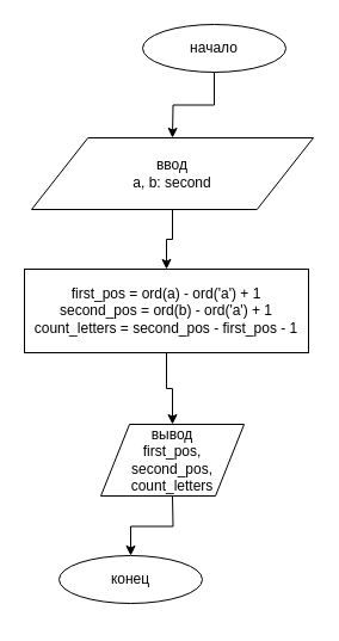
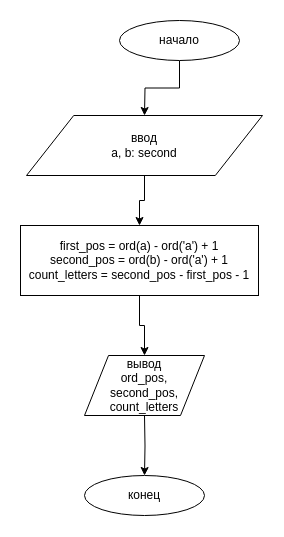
  <mxCell id="0" />
  <mxCell id="1" parent="0" />
  <mxCell id="2" style="edgeStyle=orthogonalEdgeStyle;rounded=0;orthogonalLoop=1;jettySize=auto;html=1;entryX=0.5;entryY=0;entryDx=0;entryDy=0;" edge="1" parent="1" source="3"><mxGeometry relative="1" as="geometry"><mxPoint x="144" y="115" as="targetPoint" /></mxGeometry></mxCell>
  <mxCell id="3" value="начало" style="ellipse;whiteSpace=wrap;html=1;" vertex="1" parent="1"><mxGeometry x="119" y="20" width="120" height="40" as="geometry" /></mxCell>
- <mxCell id="4" value="конец" style="ellipse;whiteSpace=wrap;html=1;" vertex="1" parent="1"><mxGeometry x="49" y="465" width="120" height="40" as="geometry" /></mxCell>
+ <mxCell id="4" value="конец" style="ellipse;whiteSpace=wrap;html=1;" vertex="1" parent="1"><mxGeometry x="84" y="475" width="120" height="40" as="geometry" /></mxCell>
  <mxCell id="5" style="edgeStyle=orthogonalEdgeStyle;rounded=0;orthogonalLoop=1;jettySize=auto;html=1;entryX=0.5;entryY=0;entryDx=0;entryDy=0;" edge="1" parent="1" target="4"><mxGeometry relative="1" as="geometry"><mxPoint x="144" y="415" as="sourcePoint" /></mxGeometry></mxCell>
  <mxCell id="6" style="edgeStyle=orthogonalEdgeStyle;rounded=0;orthogonalLoop=1;jettySize=auto;html=1;exitX=0.5;exitY=1;exitDx=0;exitDy=0;entryX=0.5;entryY=0;entryDx=0;entryDy=0;" edge="1" parent="1" source="7" target="9"><mxGeometry relative="1" as="geometry" /></mxCell>
  <mxCell id="7" value="ввод&lt;br&gt;a, b: second" style="shape=parallelogram;perimeter=parallelogramPerimeter;whiteSpace=wrap;html=1;" vertex="1" parent="1"><mxGeometry x="26" y="115" width="236" height="60" as="geometry" /></mxCell>
  <mxCell id="8" style="edgeStyle=orthogonalEdgeStyle;rounded=0;orthogonalLoop=1;jettySize=auto;html=1;entryX=0.5;entryY=0;entryDx=0;entryDy=0;" edge="1" parent="1" source="9" target="10"><mxGeometry relative="1" as="geometry" /></mxCell>
  <mxCell id="9" value="first_pos = ord(a) - ord('a') + 1&lt;br&gt;second_pos = ord(b) - ord('a') + 1&lt;br&gt;count_letters = second_pos - first_pos - 1" style="rounded=0;whiteSpace=wrap;html=1;" vertex="1" parent="1"><mxGeometry x="20" y="225" width="238" height="70" as="geometry" /></mxCell>
- <mxCell id="10" value="вывод&lt;br&gt;first_pos, second_pos, count_letters" style="shape=parallelogram;perimeter=parallelogramPerimeter;whiteSpace=wrap;html=1;" vertex="1" parent="1"><mxGeometry x="84" y="355" width="120" height="60" as="geometry" /></mxCell>
+ <mxCell id="10" value="вывод&lt;br&gt;ord_pos, second_pos, count_letters" style="shape=parallelogram;perimeter=parallelogramPerimeter;whiteSpace=wrap;html=1;" vertex="1" parent="1"><mxGeometry x="84" y="355" width="120" height="60" as="geometry" /></mxCell>
